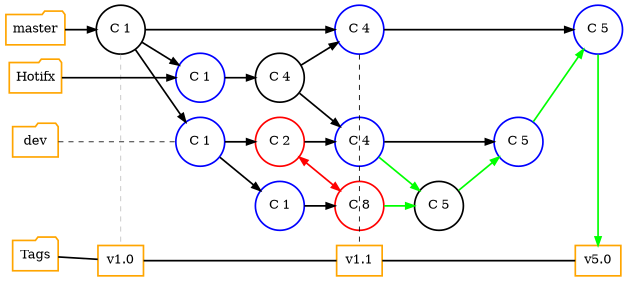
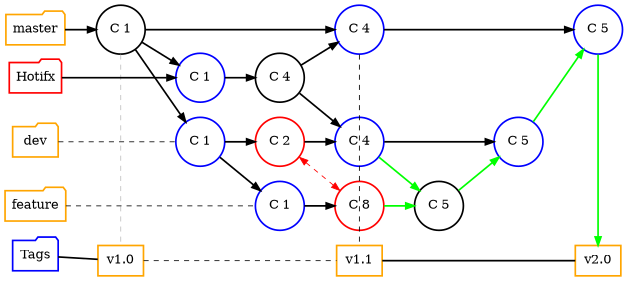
  digraph {
    rankdir=LR
    splines=line
    node [fontsize=15.0 group=dev shape=circle style=bold color=orange]
    edge [style=bold]
    n1 [group=master label="C 1" color=""]
    n2 [group=release label="v1.0" shape=rect]
    n3 [color=blue label="C 1"]
    n4 [color=blue group=hotfix label="C 1"]
    n5 [color=red label="C 2"]
    n6 [group=hotfix label="C 4" color=""]
    n7 [color=blue group=feature label="C 1"]
    n8 [color=red group=feature label="C 8"]
    n9 [color=blue label="C 4"]
    n10 [color=blue group=master label="C 4"]
    n11 [group=release label="v1.1" shape=rect]
    n12 [color=blue group=master label="C 5"]
-   n13 [group=release label="v5.0" shape=rect]
+   n13 [group=release label="v2.0" shape=rect]
    master [group=master shape=folder]
-   n15 [group=hotfix label=Hotifx shape=folder]
+   n15 [color=red group=hotfix label=Hotifx shape=folder]
    dev [shape=folder]
-   n18 [group=tags label=Tags shape=folder]
+   n17 [group=feature label=feature shape=folder]
+   n18 [color=blue group=tags label=Tags shape=folder]
    n19 [group=feature label="C 5" color=""]
    n20 [color=blue label="C 5"]
    subgraph sub_1 {
      rank=same
      n1
      n2
    }
    subgraph sub_2 {
      rank=same
      n3
      n4
    }
    subgraph sub_3 {
      rank=same
      n5
      n6
      n7
    }
    subgraph sub_4 {
      rank=same
      n8
      n9
    }
    subgraph sub_5 {
      rank=same
      n10
      n11
    }
    subgraph sub_6 {
      rank=same
      n12
      n13
    }
    subgraph sub_7 {
      rank=same
      master
      n15
      dev
+     n17
      n18
    }
    n1 -> n2 [arrowhead=none color=gray style=dashed]
    n1 -> n3
    n1 -> n4
    n1 -> n10
-   n2 -> n11 [arrowhead=none]
+   n2 -> n11 [arrowhead=none style=dashed]
    n3 -> n5
    n3 -> n7
    n4 -> n6
-   n5 -> n8 [color=red dir=both]
+   n5 -> n8 [color=red dir=both style=dashed]
    n5 -> n9
    n6 -> n9
    n6 -> n10
    n7 -> n8
    n8 -> n19 [color=green]
    n9 -> n19 [color=green]
    n9 -> n20
    n10 -> n11 [arrowhead=none style=dashed]
    n10 -> n12
    n11 -> n13 [arrowhead=none]
    n12 -> n13 [color=green]
    master -> n1
    master -> n15 [color=red dir=both style=invis]
    n15 -> n4
    n15 -> dev [color=red dir=both style=invis]
    dev -> n3 [arrowhead=none style=dashed]
+   dev -> n17 [color=red dir=both style=invis]
+   n17 -> n7 [arrowhead=none style=dashed]
+   n17 -> n18 [color=red dir=both style=invis]
    n18 -> n2 [arrowhead=none]
    n19 -> n20 [color=green]
    n20 -> n12 [color=green]
  }
